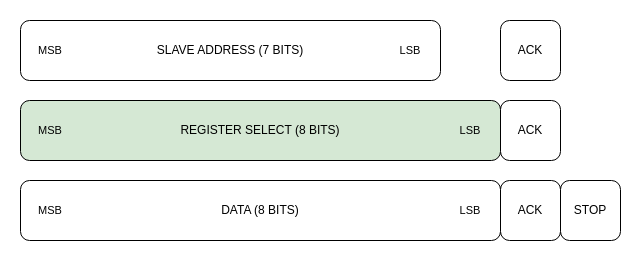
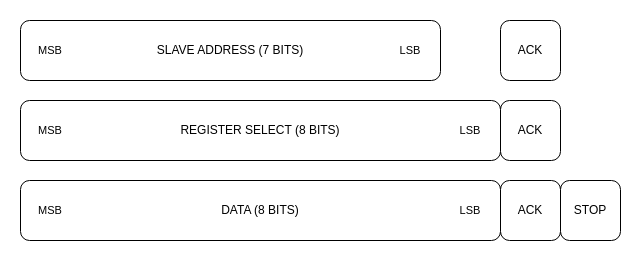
  <mxCell id="0" />
  <mxCell id="1" parent="0" />
  <mxCell id="2" value="ACK" style="rounded=1;whiteSpace=wrap;html=1;" parent="1" vertex="1"><mxGeometry x="500" width="60" height="60" as="geometry" y="20" /></mxCell>
  <mxCell id="3" value="SLAVE ADDRESS (7 BITS)" style="rounded=1;whiteSpace=wrap;html=1;" parent="1" vertex="1"><mxGeometry x="20" width="420" height="60" as="geometry" y="20" /></mxCell>
  <mxCell id="4" value="STOP" style="rounded=1;whiteSpace=wrap;html=1;" parent="1" vertex="1"><mxGeometry x="560" y="180" width="60" height="60" as="geometry" /></mxCell>
  <mxCell id="5" value="ACK" style="rounded=1;whiteSpace=wrap;html=1;" parent="1" vertex="1"><mxGeometry x="500" y="180" width="60" height="60" as="geometry" /></mxCell>
- <mxCell id="6" value="REGISTER SELECT (8 BITS)" style="rounded=1;whiteSpace=wrap;html=1;fillColor=#d5e8d4;" parent="1" vertex="1"><mxGeometry x="20" y="100" width="480" height="60" as="geometry" /></mxCell>
+ <mxCell id="6" value="REGISTER SELECT (8 BITS)" style="rounded=1;whiteSpace=wrap;html=1;" parent="1" vertex="1"><mxGeometry x="20" y="100" width="480" height="60" as="geometry" /></mxCell>
  <mxCell id="7" value="ACK" style="rounded=1;whiteSpace=wrap;html=1;" parent="1" vertex="1"><mxGeometry x="500" y="100" width="60" height="60" as="geometry" /></mxCell>
  <mxCell id="8" value="DATA (8 BITS)" style="rounded=1;whiteSpace=wrap;html=1;" parent="1" vertex="1"><mxGeometry x="20" y="180" width="480" height="60" as="geometry" /></mxCell>
  <mxCell id="9" value="MSB" style="text;html=1;strokeColor=none;fillColor=none;align=center;verticalAlign=middle;whiteSpace=wrap;rounded=0;fontSize=11;" vertex="1" parent="1"><mxGeometry x="20" y="115" width="60" height="30" as="geometry" /></mxCell>
  <mxCell id="10" value="LSB" style="text;html=1;strokeColor=none;fillColor=none;align=center;verticalAlign=middle;whiteSpace=wrap;rounded=0;fontSize=11;" vertex="1" parent="1"><mxGeometry x="440" y="195" width="60" height="30" as="geometry" /></mxCell>
  <mxCell id="11" value="MSB" style="text;html=1;strokeColor=none;fillColor=none;align=center;verticalAlign=middle;whiteSpace=wrap;rounded=0;fontSize=11;" vertex="1" parent="1"><mxGeometry x="20" y="35" width="60" height="30" as="geometry" /></mxCell>
  <mxCell id="12" value="LSB" style="text;html=1;strokeColor=none;fillColor=none;align=center;verticalAlign=middle;whiteSpace=wrap;rounded=0;fontSize=11;" vertex="1" parent="1"><mxGeometry x="380" y="35" width="60" height="30" as="geometry" /></mxCell>
  <mxCell id="13" value="LSB" style="text;html=1;strokeColor=none;fillColor=none;align=center;verticalAlign=middle;whiteSpace=wrap;rounded=0;fontSize=11;" vertex="1" parent="1"><mxGeometry x="440" y="115" width="60" height="30" as="geometry" /></mxCell>
  <mxCell id="14" value="MSB" style="text;html=1;strokeColor=none;fillColor=none;align=center;verticalAlign=middle;whiteSpace=wrap;rounded=0;fontSize=11;" vertex="1" parent="1"><mxGeometry x="20" y="195" width="60" height="30" as="geometry" /></mxCell>
